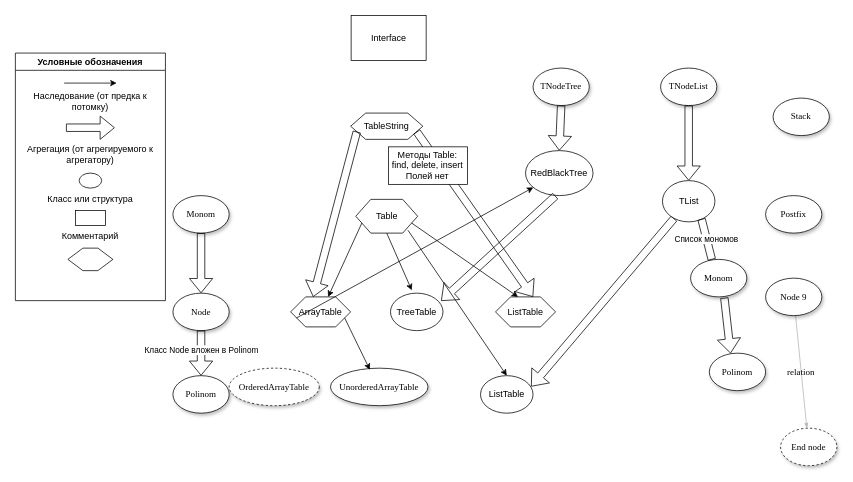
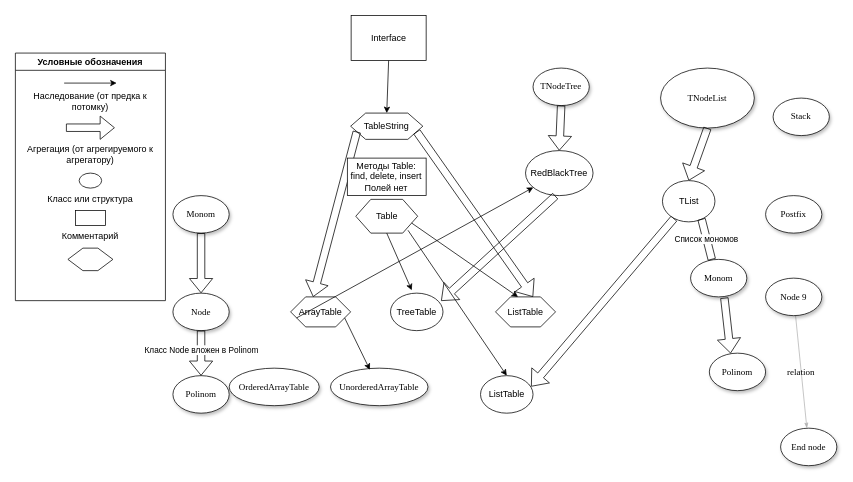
  <mxCell id="0" />
  <mxCell id="1" parent="0" />
  <mxCell id="2" value="Stack" style="ellipse;whiteSpace=wrap;html=1;rounded=0;shadow=1;comic=0;labelBackgroundColor=none;strokeWidth=1;fontFamily=Verdana;fontSize=12;align=center;" parent="1" vertex="1"><mxGeometry x="1030" y="130" width="75" height="50" as="geometry" /></mxCell>
  <mxCell id="3" value="Postfix" style="ellipse;whiteSpace=wrap;html=1;rounded=0;shadow=1;comic=0;labelBackgroundColor=none;strokeWidth=1;fontFamily=Verdana;fontSize=12;align=center;" parent="1" vertex="1"><mxGeometry x="1020" y="260" width="75" height="50" as="geometry" /></mxCell>
  <mxCell id="4" value="relation" style="edgeStyle=none;rounded=1;html=1;labelBackgroundColor=none;startArrow=none;startFill=0;startSize=5;endArrow=classicThin;endFill=1;endSize=5;jettySize=auto;orthogonalLoop=1;strokeColor=#B3B3B3;strokeWidth=1;fontFamily=Verdana;fontSize=12" parent="1" source="5" target="6" edge="1"><mxGeometry relative="1" as="geometry" /></mxCell>
  <mxCell id="5" value="&lt;span&gt;Node 9&lt;/span&gt;" style="ellipse;whiteSpace=wrap;html=1;rounded=0;shadow=1;comic=0;labelBackgroundColor=none;strokeWidth=1;fontFamily=Verdana;fontSize=12;align=center;" parent="1" vertex="1"><mxGeometry x="1020" y="370" width="75" height="50" as="geometry" /></mxCell>
- <mxCell id="6" value="End node" style="ellipse;whiteSpace=wrap;html=1;rounded=0;shadow=1;comic=0;labelBackgroundColor=none;strokeWidth=1;fontFamily=Verdana;fontSize=12;align=center;dashed=1;" parent="1" vertex="1"><mxGeometry x="1040" y="570" width="75" height="50" as="geometry" /></mxCell>
+ <mxCell id="6" value="End node" style="ellipse;whiteSpace=wrap;html=1;rounded=0;shadow=1;comic=0;labelBackgroundColor=none;strokeWidth=1;fontFamily=Verdana;fontSize=12;align=center;" parent="1" vertex="1"><mxGeometry x="1040" y="570" width="75" height="50" as="geometry" /></mxCell>
  <mxCell id="7" value="Monom" style="ellipse;whiteSpace=wrap;html=1;rounded=0;shadow=1;comic=0;labelBackgroundColor=none;strokeWidth=1;fontFamily=Verdana;fontSize=12;align=center;" parent="1" vertex="1"><mxGeometry x="230" y="260" width="75" height="50" as="geometry" /></mxCell>
  <mxCell id="8" value="Node" style="ellipse;whiteSpace=wrap;html=1;rounded=0;shadow=1;comic=0;labelBackgroundColor=none;strokeWidth=1;fontFamily=Verdana;fontSize=12;align=center;" parent="1" vertex="1"><mxGeometry x="230" y="390" width="75" height="50" as="geometry" /></mxCell>
  <mxCell id="9" value="Polinom" style="ellipse;whiteSpace=wrap;html=1;rounded=0;shadow=1;comic=0;labelBackgroundColor=none;strokeWidth=1;fontFamily=Verdana;fontSize=12;align=center;" parent="1" vertex="1"><mxGeometry x="230" y="500" width="75" height="50" as="geometry" /></mxCell>
  <mxCell id="10" value="Условные обозначения" style="swimlane;" parent="1" vertex="1"><mxGeometry width="200" height="330" as="geometry" x="20" y="70" /></mxCell>
  <mxCell id="11" value="" style="endArrow=classic;html=1;rounded=0;" parent="10" edge="1"><mxGeometry width="50" height="50" relative="1" as="geometry"><mxPoint x="65" y="40" as="sourcePoint" /><mxPoint x="135" y="40" as="targetPoint" /></mxGeometry></mxCell>
  <mxCell id="12" value="Наследование (от предка к потомку)" style="text;html=1;strokeColor=none;fillColor=none;align=center;verticalAlign=middle;whiteSpace=wrap;rounded=0;" parent="10" vertex="1"><mxGeometry y="50" width="200" height="30" as="geometry" /></mxCell>
  <mxCell id="13" value="" style="shape=flexArrow;endArrow=classic;html=1;rounded=0;" parent="10" edge="1"><mxGeometry width="50" height="50" relative="1" as="geometry"><mxPoint x="67.5" y="99.5" as="sourcePoint" /><mxPoint x="132.5" y="99.5" as="targetPoint" /></mxGeometry></mxCell>
  <mxCell id="14" value="Агрегация (от агрегируемого к агрегатору)" style="text;html=1;strokeColor=none;fillColor=none;align=center;verticalAlign=middle;whiteSpace=wrap;rounded=0;" parent="10" vertex="1"><mxGeometry y="120" width="200" height="30" as="geometry" /></mxCell>
  <mxCell id="15" value="" style="ellipse;whiteSpace=wrap;html=1;" parent="10" vertex="1"><mxGeometry x="85" y="160" width="30" height="20" as="geometry" /></mxCell>
  <mxCell id="16" value="Класс или структура" style="text;html=1;strokeColor=none;fillColor=none;align=center;verticalAlign=middle;whiteSpace=wrap;rounded=0;" parent="10" vertex="1"><mxGeometry x="40" y="180" width="120" height="30" as="geometry" /></mxCell>
  <mxCell id="17" value="" style="rounded=0;whiteSpace=wrap;html=1;" parent="10" vertex="1"><mxGeometry x="80" y="210" width="40" height="20" as="geometry" /></mxCell>
  <mxCell id="18" value="Комментарий" style="text;html=1;strokeColor=none;fillColor=none;align=center;verticalAlign=middle;whiteSpace=wrap;rounded=0;" parent="10" vertex="1"><mxGeometry x="70" y="230" width="60" height="30" as="geometry" /></mxCell>
  <mxCell id="19" value="" style="shape=hexagon;perimeter=hexagonPerimeter2;whiteSpace=wrap;html=1;fixedSize=1;" parent="10" vertex="1"><mxGeometry x="70" y="260" width="60" height="30" as="geometry" /></mxCell>
  <mxCell id="20" value="" style="shape=flexArrow;endArrow=classic;html=1;rounded=0;entryX=0.5;entryY=0;entryDx=0;entryDy=0;exitX=0.5;exitY=1;exitDx=0;exitDy=0;" parent="1" source="7" target="8" edge="1"><mxGeometry width="50" height="50" relative="1" as="geometry"><mxPoint x="260" y="320" as="sourcePoint" /><mxPoint x="350" y="290" as="targetPoint" /><Array as="points" /></mxGeometry></mxCell>
  <mxCell id="21" value="" style="shape=flexArrow;endArrow=classic;html=1;rounded=0;entryX=0.5;entryY=0;entryDx=0;entryDy=0;exitX=0.5;exitY=1;exitDx=0;exitDy=0;" parent="1" source="8" target="9" edge="1"><mxGeometry width="50" height="50" relative="1" as="geometry"><mxPoint x="267" y="450" as="sourcePoint" /><mxPoint x="267" y="530" as="targetPoint" /><Array as="points" /></mxGeometry></mxCell>
  <mxCell id="22" value="Класс Node вложен в Polinom" style="edgeLabel;html=1;align=center;verticalAlign=middle;resizable=0;points=[];" parent="21" vertex="1" connectable="0"><mxGeometry x="-0.248" y="-2" relative="1" as="geometry"><mxPoint x="2" y="2" as="offset" /></mxGeometry></mxCell>
  <mxCell id="23" value="Table" style="shape=hexagon;perimeter=hexagonPerimeter2;whiteSpace=wrap;html=1;fixedSize=1;" parent="1" vertex="1"><mxGeometry x="473.75" y="265" width="82.5" height="45" as="geometry" /></mxCell>
  <mxCell id="24" value="TableString" style="shape=hexagon;perimeter=hexagonPerimeter2;whiteSpace=wrap;html=1;fixedSize=1;" parent="1" vertex="1"><mxGeometry x="466.88" y="150" width="96.25" height="35" as="geometry" /></mxCell>
  <mxCell id="25" value="ArrayTable" style="shape=hexagon;perimeter=hexagonPerimeter2;whiteSpace=wrap;html=1;fixedSize=1;" parent="1" vertex="1"><mxGeometry x="386.88" y="395" width="80" height="40" as="geometry" /></mxCell>
  <mxCell id="26" value="ListTable" style="shape=hexagon;perimeter=hexagonPerimeter2;whiteSpace=wrap;html=1;fixedSize=1;" parent="1" vertex="1"><mxGeometry x="660" y="395" width="80" height="40" as="geometry" /></mxCell>
- <mxCell id="27" value="" style="endArrow=classic;html=1;rounded=0;exitX=0;exitY=0.75;exitDx=0;exitDy=0;entryX=0.625;entryY=0;entryDx=0;entryDy=0;" parent="1" source="23" target="25" edge="1"><mxGeometry width="50" height="50" relative="1" as="geometry"><mxPoint x="480" y="300" as="sourcePoint" /><mxPoint x="440" y="390" as="targetPoint" /></mxGeometry></mxCell>
  <mxCell id="28" value="" style="endArrow=classic;html=1;rounded=0;exitX=1;exitY=0.75;exitDx=0;exitDy=0;entryX=0.375;entryY=0;entryDx=0;entryDy=0;" parent="1" source="23" target="26" edge="1"><mxGeometry width="50" height="50" relative="1" as="geometry"><mxPoint x="622.15" y="300" as="sourcePoint" /><mxPoint x="570.351" y="403.445" as="targetPoint" /></mxGeometry></mxCell>
- <mxCell id="29" value="OrderedArrayTable" style="ellipse;whiteSpace=wrap;html=1;rounded=0;shadow=1;comic=0;labelBackgroundColor=none;strokeWidth=1;fontFamily=Verdana;fontSize=12;align=center;dashed=1;" parent="1" vertex="1"><mxGeometry x="305" y="490" width="120" height="50" as="geometry" /></mxCell>
+ <mxCell id="29" value="OrderedArrayTable" style="ellipse;whiteSpace=wrap;html=1;rounded=0;shadow=1;comic=0;labelBackgroundColor=none;strokeWidth=1;fontFamily=Verdana;fontSize=12;align=center;" parent="1" vertex="1"><mxGeometry x="305" y="490" width="120" height="50" as="geometry" /></mxCell>
  <mxCell id="30" value="UnorderedArrayTable" style="ellipse;whiteSpace=wrap;html=1;rounded=0;shadow=1;comic=0;labelBackgroundColor=none;strokeWidth=1;fontFamily=Verdana;fontSize=12;align=center;" parent="1" vertex="1"><mxGeometry x="440" y="490" width="130" height="50" as="geometry" /></mxCell>
  <mxCell id="31" value="" style="endArrow=classic;html=1;rounded=0;exitX=0;exitY=0.75;exitDx=0;exitDy=0;" parent="1" source="25" target="48" edge="1"><mxGeometry width="50" height="50" relative="1" as="geometry"><mxPoint x="386.88" y="435" as="sourcePoint" /><mxPoint x="360" y="470" as="targetPoint" /></mxGeometry></mxCell>
  <mxCell id="32" value="" style="endArrow=classic;html=1;rounded=0;exitX=1;exitY=0.75;exitDx=0;exitDy=0;entryX=0.404;entryY=0.044;entryDx=0;entryDy=0;entryPerimeter=0;" parent="1" source="25" target="30" edge="1"><mxGeometry width="50" height="50" relative="1" as="geometry"><mxPoint x="473.75" y="423" as="sourcePoint" /><mxPoint x="458.87" y="470" as="targetPoint" /></mxGeometry></mxCell>
  <mxCell id="33" value="" style="shape=flexArrow;endArrow=classic;html=1;rounded=0;entryX=0.375;entryY=0;entryDx=0;entryDy=0;exitX=0;exitY=0.75;exitDx=0;exitDy=0;" parent="1" source="24" target="25" edge="1"><mxGeometry width="50" height="50" relative="1" as="geometry"><mxPoint x="423.75" y="265" as="sourcePoint" /><mxPoint x="473.75" y="215" as="targetPoint" /></mxGeometry></mxCell>
  <mxCell id="34" value="" style="shape=flexArrow;endArrow=classic;html=1;rounded=0;entryX=0.625;entryY=0;entryDx=0;entryDy=0;exitX=1;exitY=0.75;exitDx=0;exitDy=0;" parent="1" source="24" target="26" edge="1"><mxGeometry width="50" height="50" relative="1" as="geometry"><mxPoint x="658.28" y="187.67" as="sourcePoint" /><mxPoint x="600" y="387.321" as="targetPoint" /></mxGeometry></mxCell>
- <mxCell id="35" value="Методы Table:&lt;br&gt;find, delete, insert&lt;br&gt;Полей нет" style="rounded=0;whiteSpace=wrap;html=1;" parent="1" vertex="1"><mxGeometry x="517.47" y="195" width="105.05" height="50" as="geometry" /></mxCell>
+ <mxCell id="35" value="Методы Table:&lt;br&gt;find, delete, insert&lt;br&gt;Полей нет" style="rounded=0;whiteSpace=wrap;html=1;" parent="1" vertex="1"><mxGeometry x="462.47" y="210" width="105.05" height="50" as="geometry" /></mxCell>
  <mxCell id="36" value="" style="shape=flexArrow;endArrow=classic;html=1;rounded=0;entryX=0.964;entryY=0.29;entryDx=0;entryDy=0;entryPerimeter=0;" edge="1" parent="1" source="41" target="47"><mxGeometry width="50" height="50" relative="1" as="geometry"><mxPoint x="665.015" y="291.975" as="sourcePoint" /><mxPoint x="732.5" y="340" as="targetPoint" /></mxGeometry></mxCell>
  <mxCell id="37" value="Polinom" style="ellipse;whiteSpace=wrap;html=1;rounded=0;shadow=1;comic=0;labelBackgroundColor=none;strokeWidth=1;fontFamily=Verdana;fontSize=12;align=center;" vertex="1" parent="1"><mxGeometry x="945" y="470" width="75" height="50" as="geometry" /></mxCell>
- <mxCell id="38" value="TNodeList" style="ellipse;whiteSpace=wrap;html=1;rounded=0;shadow=1;comic=0;labelBackgroundColor=none;strokeWidth=1;fontFamily=Verdana;fontSize=12;align=center;" vertex="1" parent="1"><mxGeometry x="880" y="90" width="75" height="50" as="geometry" /></mxCell>
+ <mxCell id="38" value="TNodeList" style="ellipse;whiteSpace=wrap;html=1;rounded=0;shadow=1;comic=0;labelBackgroundColor=none;strokeWidth=1;fontFamily=Verdana;fontSize=12;align=center;" vertex="1" parent="1"><mxGeometry x="880" y="90" width="125" height="80" as="geometry" /></mxCell>
  <mxCell id="39" value="" style="shape=flexArrow;endArrow=classic;html=1;rounded=0;entryX=0.5;entryY=0;entryDx=0;entryDy=0;exitX=0.5;exitY=1;exitDx=0;exitDy=0;" edge="1" parent="1" source="38" target="41"><mxGeometry width="50" height="50" relative="1" as="geometry"><mxPoint x="690" y="150" as="sourcePoint" /><mxPoint x="691.25" y="240" as="targetPoint" /></mxGeometry></mxCell>
  <mxCell id="40" value="" style="shape=flexArrow;endArrow=classic;html=1;rounded=0;entryX=0.378;entryY=0.007;entryDx=0;entryDy=0;exitX=0.6;exitY=1.023;exitDx=0;exitDy=0;entryPerimeter=0;startArrow=none;exitPerimeter=0;" edge="1" parent="1" source="42" target="37"><mxGeometry width="50" height="50" relative="1" as="geometry"><mxPoint x="701.562" y="295" as="sourcePoint" /><mxPoint x="781.25" y="280" as="targetPoint" /></mxGeometry></mxCell>
  <mxCell id="41" value="TList" style="ellipse;whiteSpace=wrap;html=1;rounded=0;" vertex="1" parent="1"><mxGeometry x="882.5" y="240" width="70" height="55" as="geometry" /></mxCell>
  <mxCell id="42" value="Monom" style="ellipse;whiteSpace=wrap;html=1;rounded=0;shadow=1;comic=0;labelBackgroundColor=none;strokeWidth=1;fontFamily=Verdana;fontSize=12;align=center;" vertex="1" parent="1"><mxGeometry x="920" y="345" width="75" height="50" as="geometry" /></mxCell>
  <mxCell id="43" value="Список мономов" style="shape=flexArrow;endArrow=none;html=1;rounded=0;entryX=0.378;entryY=0.007;entryDx=0;entryDy=0;exitX=0.744;exitY=0.93;exitDx=0;exitDy=0;entryPerimeter=0;exitPerimeter=0;" edge="1" parent="1" source="41" target="42"><mxGeometry width="50" height="50" relative="1" as="geometry"><mxPoint x="715.999" y="286.945" as="sourcePoint" /><mxPoint x="748.35" y="450.35" as="targetPoint" /></mxGeometry></mxCell>
  <mxCell id="44" value="TreeTable" style="ellipse;whiteSpace=wrap;html=1;rounded=0;" vertex="1" parent="1"><mxGeometry x="520" y="390" width="70" height="50" as="geometry" /></mxCell>
  <mxCell id="45" value="" style="endArrow=classic;html=1;rounded=0;exitX=0.5;exitY=1;exitDx=0;exitDy=0;entryX=0.405;entryY=-0.077;entryDx=0;entryDy=0;entryPerimeter=0;" edge="1" parent="1" source="23" target="44"><mxGeometry width="50" height="50" relative="1" as="geometry"><mxPoint x="520" y="369.58" as="sourcePoint" /><mxPoint x="590" y="369.58" as="targetPoint" /></mxGeometry></mxCell>
  <mxCell id="46" value="" style="endArrow=classic;html=1;rounded=0;exitX=0.843;exitY=0.915;exitDx=0;exitDy=0;exitPerimeter=0;entryX=0.5;entryY=0;entryDx=0;entryDy=0;" edge="1" parent="1" source="23" target="47"><mxGeometry width="50" height="50" relative="1" as="geometry"><mxPoint x="558.201" y="306.555" as="sourcePoint" /><mxPoint x="660" y="510" as="targetPoint" /></mxGeometry></mxCell>
  <mxCell id="47" value="ListTable" style="ellipse;whiteSpace=wrap;html=1;rounded=0;" vertex="1" parent="1"><mxGeometry x="640" y="500" width="70" height="50" as="geometry" /></mxCell>
  <mxCell id="48" value="RedBlackTree" style="ellipse;whiteSpace=wrap;html=1;rounded=0;" vertex="1" parent="1"><mxGeometry x="700" y="200" width="90" height="60" as="geometry" /></mxCell>
  <mxCell id="49" value="TNodeTree" style="ellipse;whiteSpace=wrap;html=1;rounded=0;shadow=1;comic=0;labelBackgroundColor=none;strokeWidth=1;fontFamily=Verdana;fontSize=12;align=center;" vertex="1" parent="1"><mxGeometry x="710" y="90" width="75" height="50" as="geometry" /></mxCell>
  <mxCell id="50" value="" style="shape=flexArrow;endArrow=classic;html=1;rounded=0;exitX=0.5;exitY=1;exitDx=0;exitDy=0;entryX=0.5;entryY=0;entryDx=0;entryDy=0;" edge="1" parent="1" source="49" target="48"><mxGeometry width="50" height="50" relative="1" as="geometry"><mxPoint x="630" y="200" as="sourcePoint" /><mxPoint x="695" y="200" as="targetPoint" /></mxGeometry></mxCell>
  <mxCell id="51" value="" style="shape=flexArrow;endArrow=classic;html=1;rounded=0;exitX=0.444;exitY=1.006;exitDx=0;exitDy=0;exitPerimeter=0;entryX=0.964;entryY=0.207;entryDx=0;entryDy=0;entryPerimeter=0;" edge="1" parent="1" source="48" target="44"><mxGeometry width="50" height="50" relative="1" as="geometry"><mxPoint x="730" y="330" as="sourcePoint" /><mxPoint x="795" y="330" as="targetPoint" /></mxGeometry></mxCell>
  <mxCell id="52" value="Interface" style="whiteSpace=wrap;html=1;rounded=0;" vertex="1" parent="1"><mxGeometry x="467.52" y="20" width="100" height="60" as="geometry" /></mxCell>
+ <mxCell id="53" value="" style="endArrow=classic;html=1;rounded=0;exitX=0.5;exitY=1;exitDx=0;exitDy=0;entryX=0.5;entryY=0;entryDx=0;entryDy=0;" edge="1" parent="1" source="52" target="24"><mxGeometry width="50" height="50" relative="1" as="geometry"><mxPoint x="440" y="114.58" as="sourcePoint" /><mxPoint x="510" y="114.58" as="targetPoint" /></mxGeometry></mxCell>
